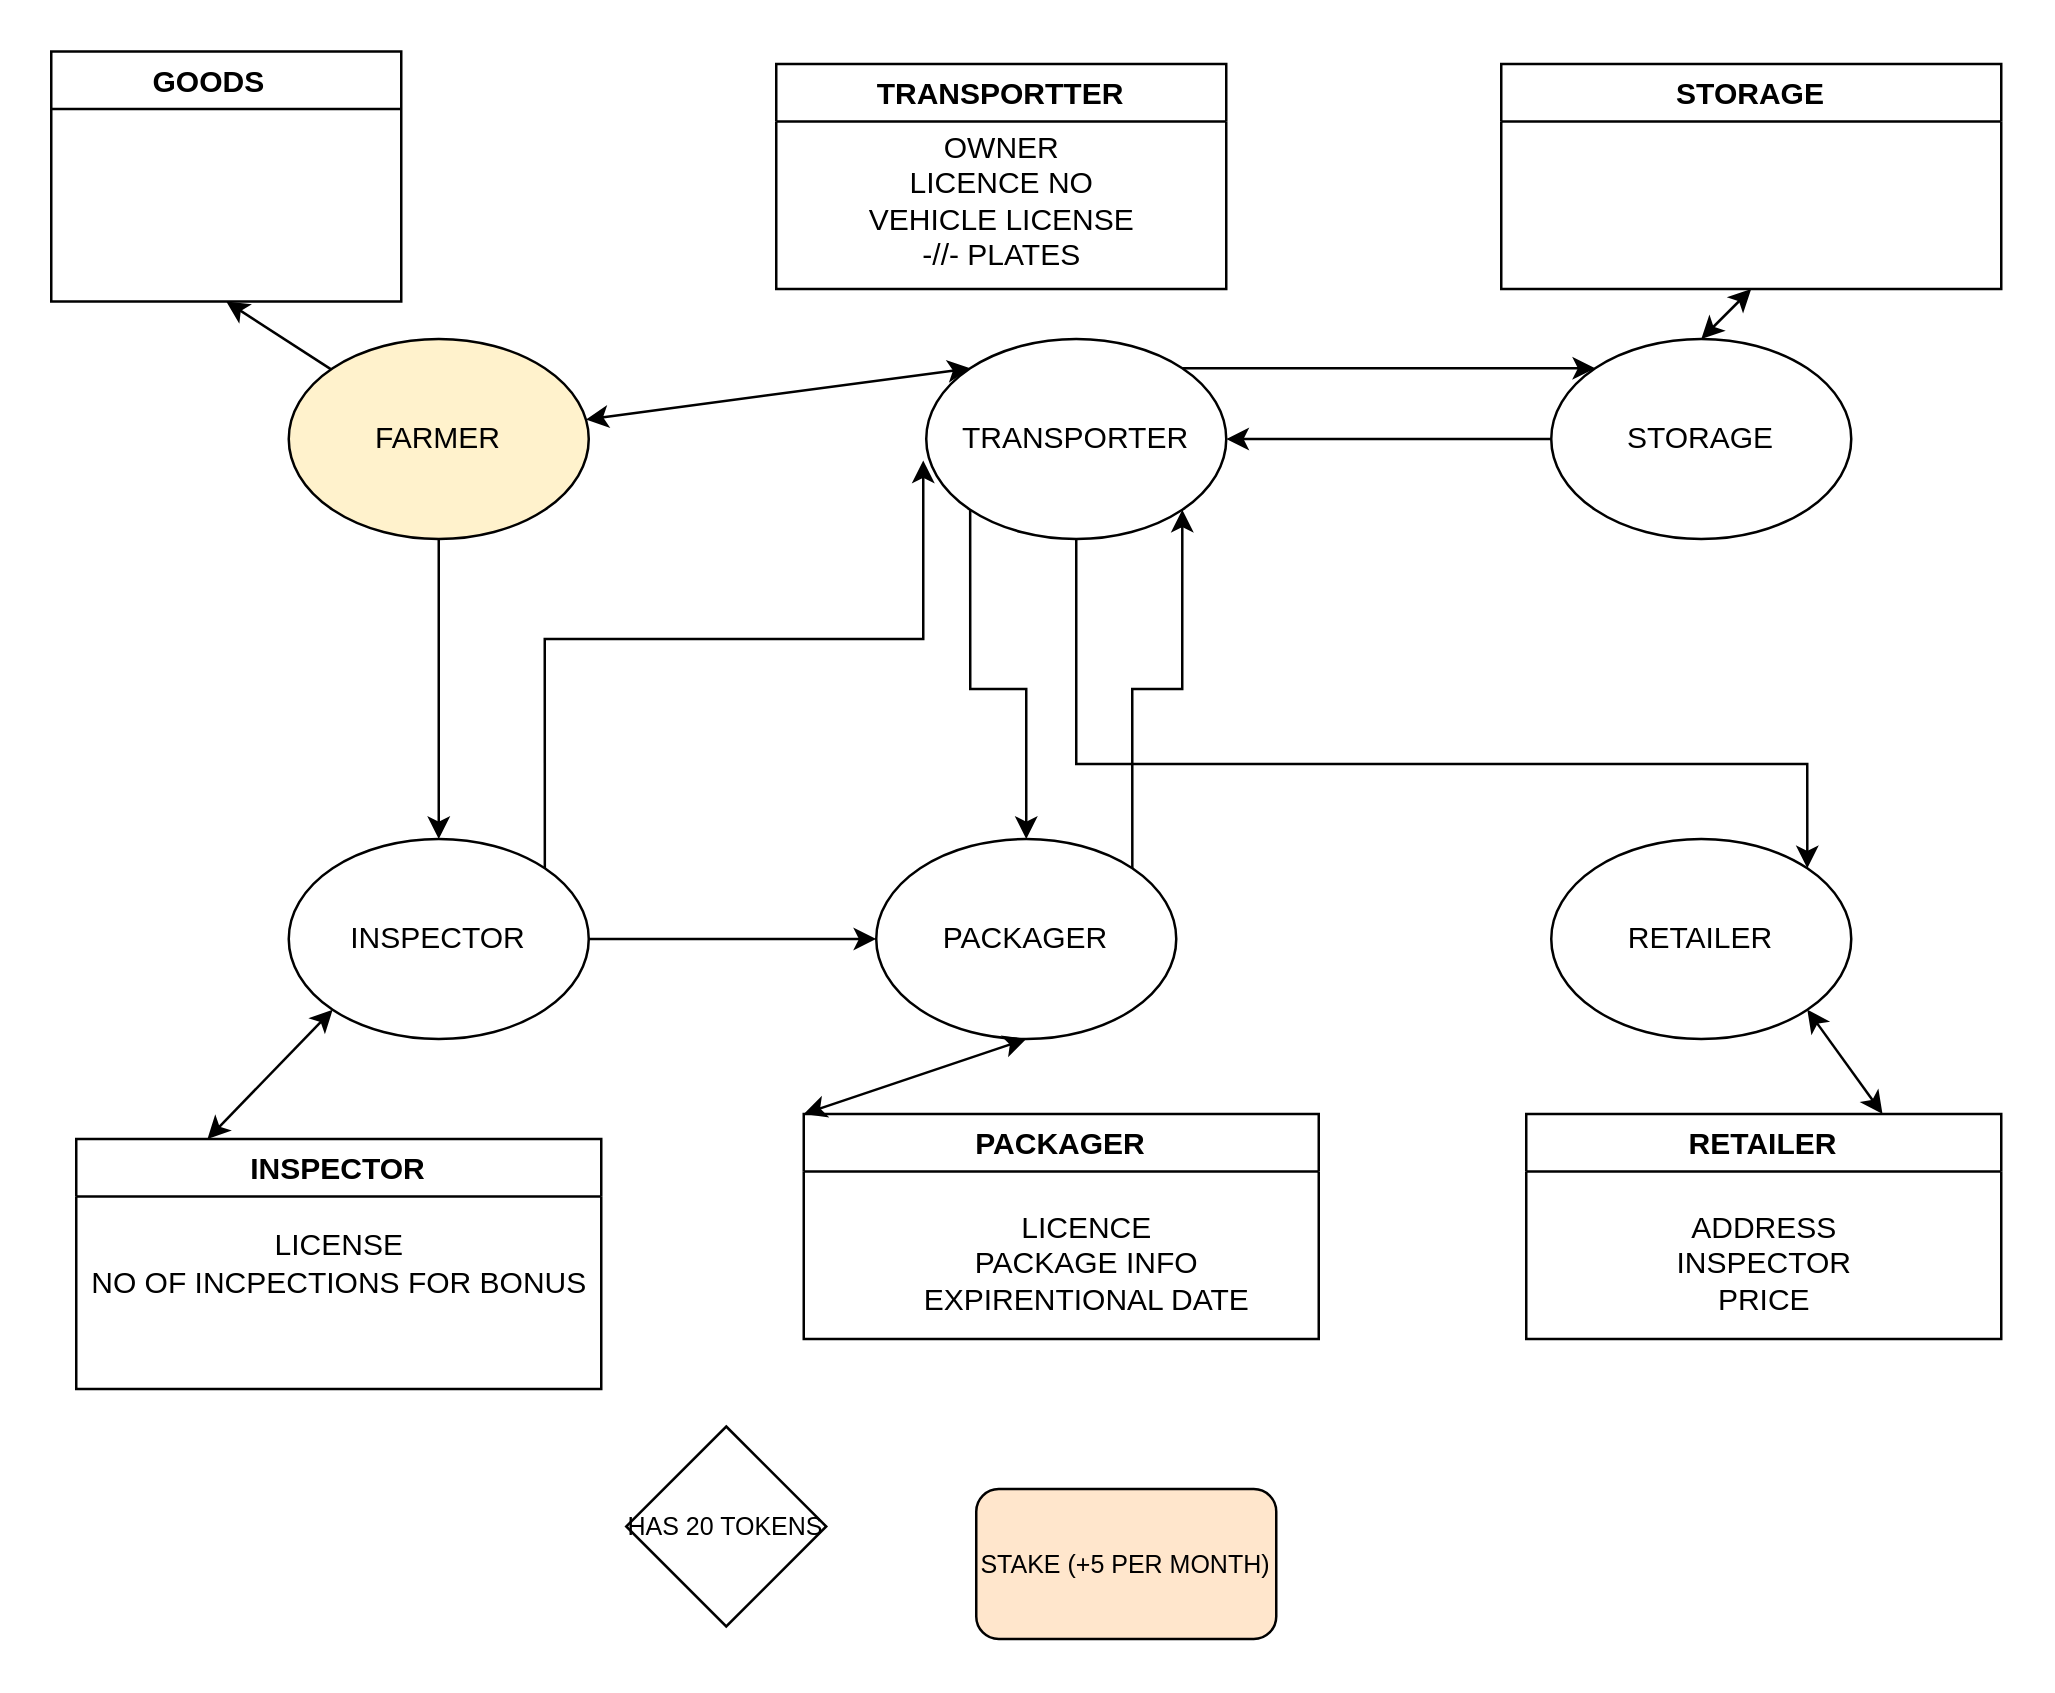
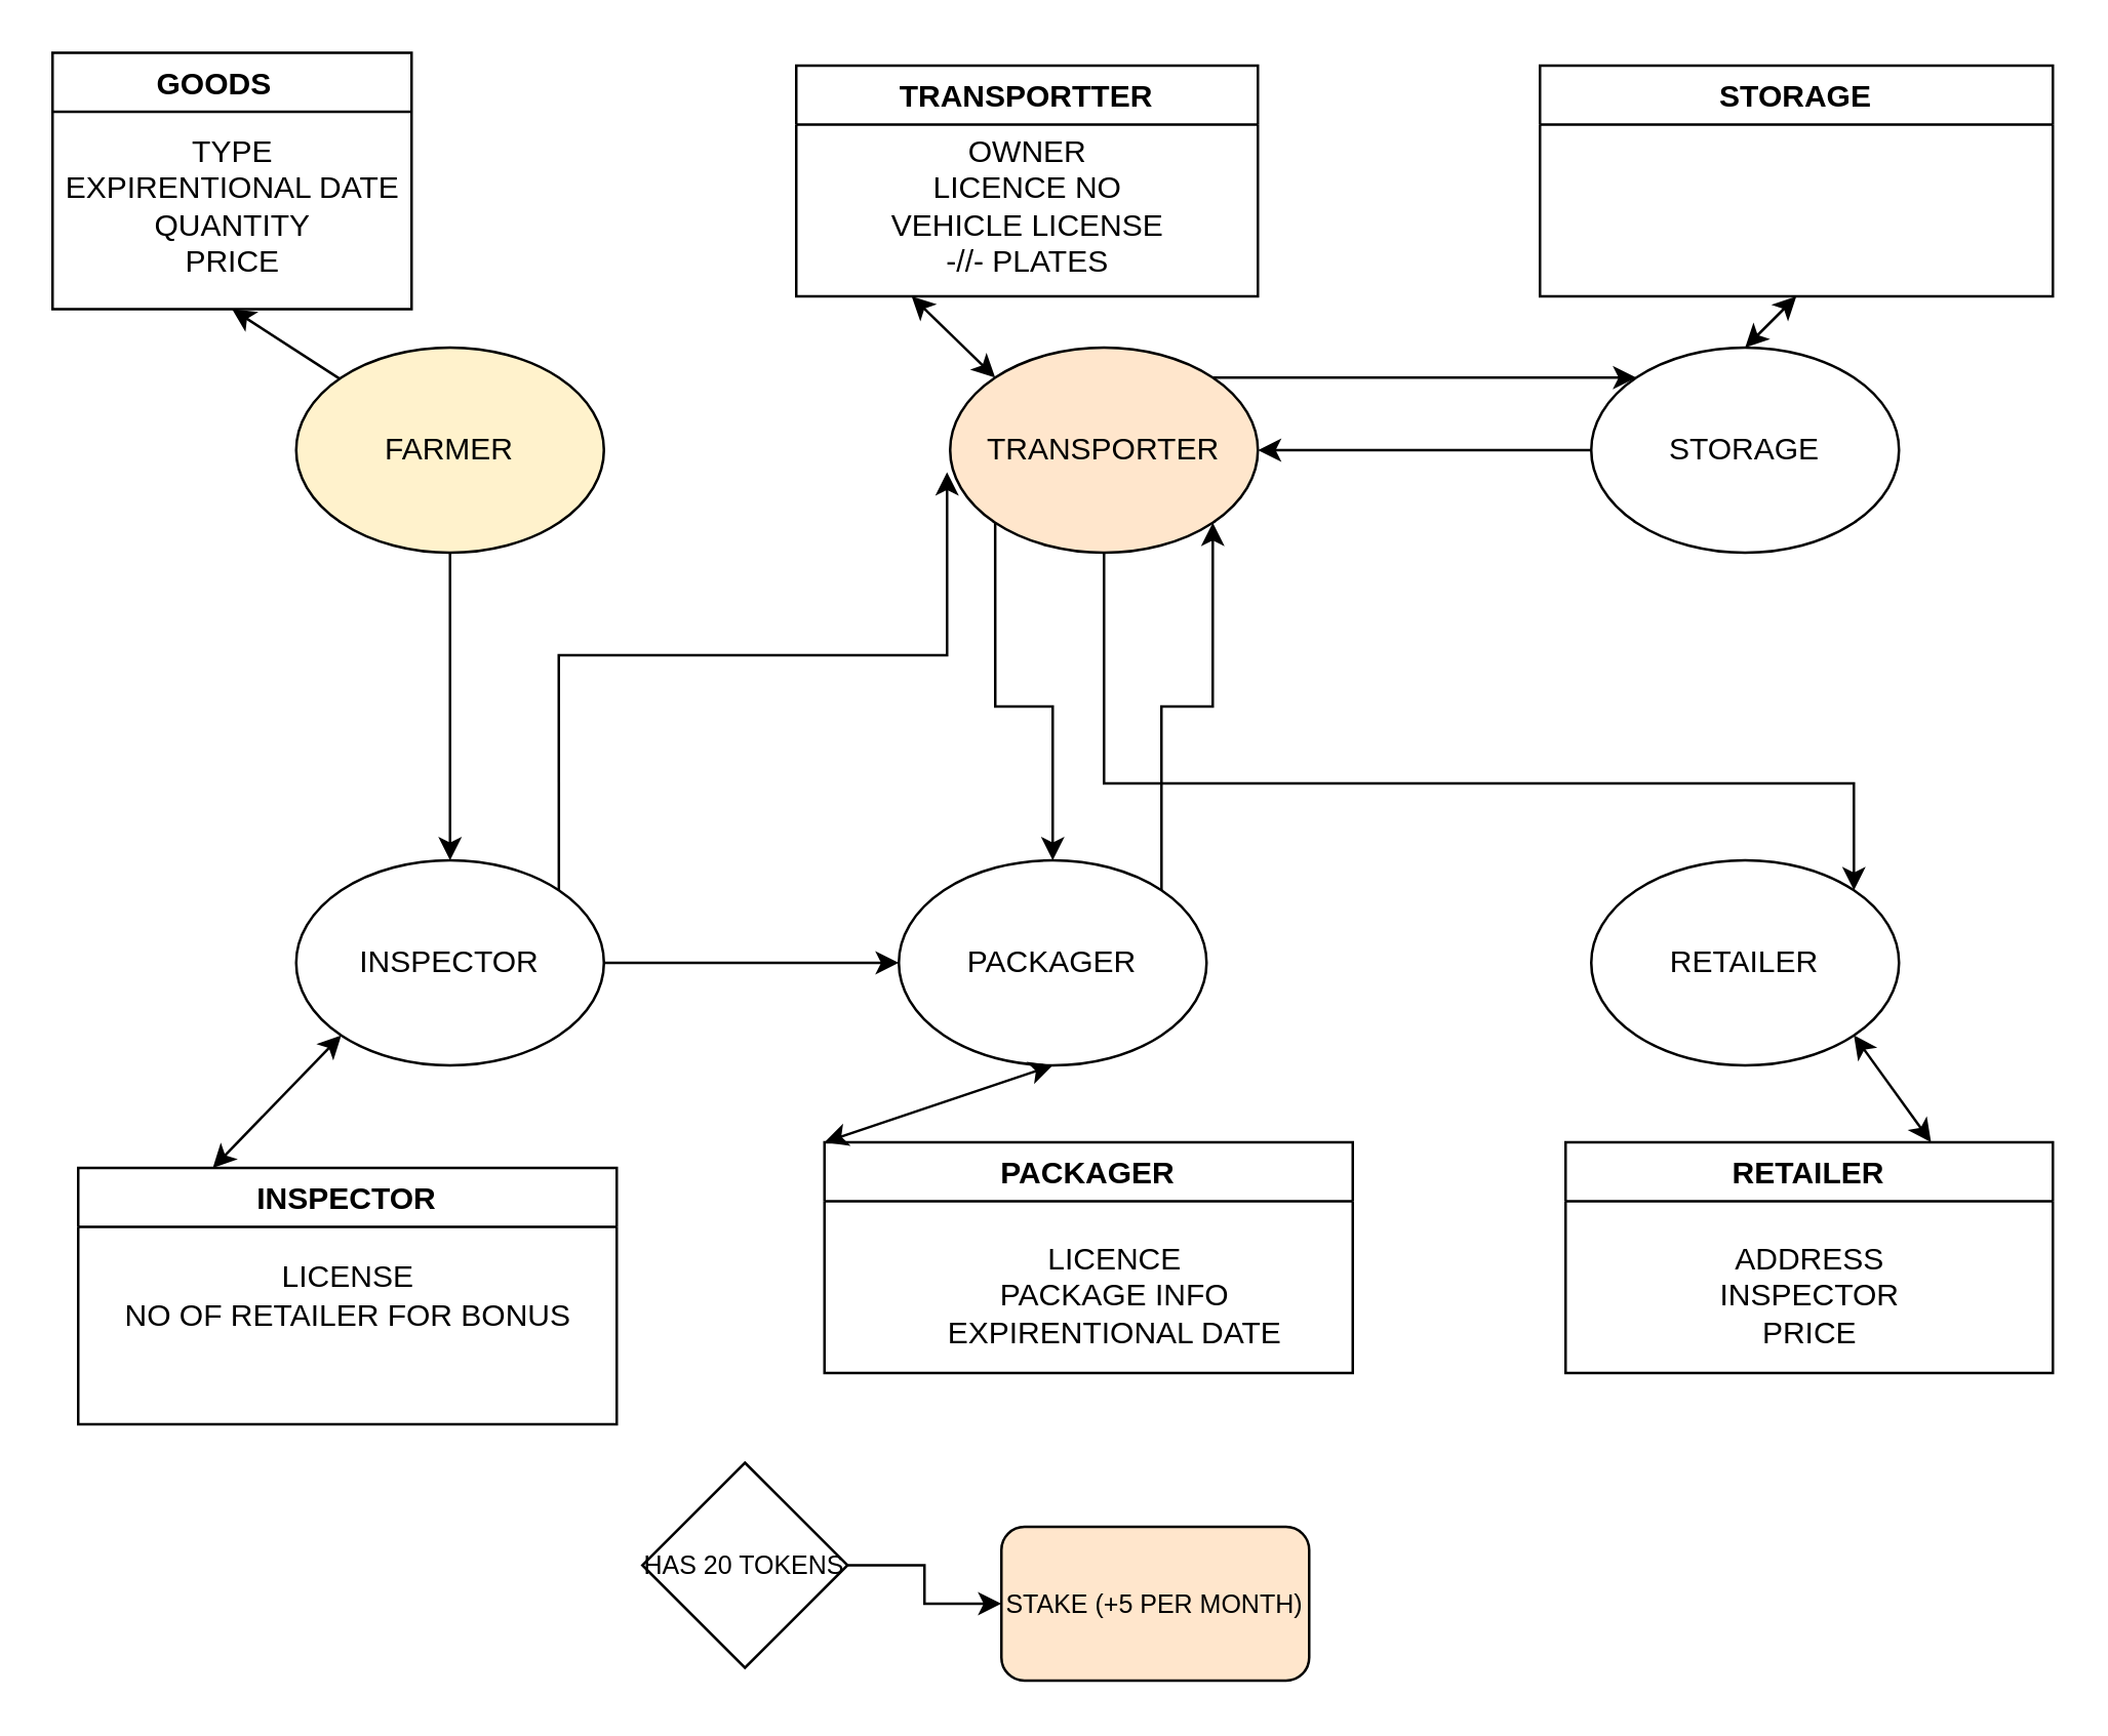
  <mxCell id="0" />
  <mxCell id="1" parent="0" />
+ <mxCell id="2" style="edgeStyle=orthogonalEdgeStyle;rounded=0;orthogonalLoop=1;jettySize=auto;html=1;exitX=1;exitY=0.5;exitDx=0;exitDy=0;entryX=0;entryY=0.5;entryDx=0;entryDy=0;fontSize=10;" parent="1" source="3" target="4" edge="1"><mxGeometry relative="1" as="geometry" /></mxCell>
  <mxCell id="3" value="HAS 20 TOKENS" style="rhombus;whiteSpace=wrap;html=1;fontSize=10;" parent="1" vertex="1"><mxGeometry x="250" y="570" width="80" height="80" as="geometry" /></mxCell>
  <mxCell id="4" value="STAKE (+5 PER MONTH)" style="rounded=1;whiteSpace=wrap;html=1;fontSize=10;fillColor=#ffe6cc;" parent="1" vertex="1"><mxGeometry x="390" y="595" width="120" height="60" as="geometry" /></mxCell>
  <mxCell id="5" style="edgeStyle=orthogonalEdgeStyle;rounded=0;orthogonalLoop=1;jettySize=auto;html=1;exitX=1;exitY=0;exitDx=0;exitDy=0;entryX=1;entryY=1;entryDx=0;entryDy=0;" edge="1" parent="1" source="6" target="16"><mxGeometry relative="1" as="geometry" /></mxCell>
  <mxCell id="6" value="PACKAGER" style="ellipse;whiteSpace=wrap;html=1;" vertex="1" parent="1"><mxGeometry x="350" y="335" width="120" height="80" as="geometry" /></mxCell>
  <mxCell id="7" value="RETAILER" style="ellipse;whiteSpace=wrap;html=1;" vertex="1" parent="1"><mxGeometry x="620" y="335" width="120" height="80" as="geometry" /></mxCell>
  <mxCell id="8" style="edgeStyle=orthogonalEdgeStyle;rounded=0;orthogonalLoop=1;jettySize=auto;html=1;exitX=1;exitY=0.5;exitDx=0;exitDy=0;entryX=0;entryY=0.5;entryDx=0;entryDy=0;" edge="1" parent="1" source="10" target="6"><mxGeometry relative="1" as="geometry" /></mxCell>
  <mxCell id="9" style="edgeStyle=orthogonalEdgeStyle;rounded=0;orthogonalLoop=1;jettySize=auto;html=1;exitX=1;exitY=0;exitDx=0;exitDy=0;entryX=-0.01;entryY=0.607;entryDx=0;entryDy=0;entryPerimeter=0;" edge="1" parent="1" source="10" target="16"><mxGeometry relative="1" as="geometry"><Array as="points"><mxPoint x="217" y="255" /><mxPoint x="369" y="255" /></Array></mxGeometry></mxCell>
  <mxCell id="10" value="INSPECTOR" style="ellipse;whiteSpace=wrap;html=1;" vertex="1" parent="1"><mxGeometry x="115" y="335" width="120" height="80" as="geometry" /></mxCell>
  <mxCell id="11" style="edgeStyle=orthogonalEdgeStyle;rounded=0;orthogonalLoop=1;jettySize=auto;html=1;exitX=0;exitY=0.5;exitDx=0;exitDy=0;entryX=1;entryY=0.5;entryDx=0;entryDy=0;" edge="1" parent="1" source="12" target="16"><mxGeometry relative="1" as="geometry" /></mxCell>
  <mxCell id="12" value="STORAGE" style="ellipse;whiteSpace=wrap;html=1;" vertex="1" parent="1"><mxGeometry x="620" y="135" width="120" height="80" as="geometry" /></mxCell>
  <mxCell id="13" style="edgeStyle=orthogonalEdgeStyle;rounded=0;orthogonalLoop=1;jettySize=auto;html=1;exitX=0.5;exitY=1;exitDx=0;exitDy=0;entryX=1;entryY=0;entryDx=0;entryDy=0;" edge="1" parent="1" source="16" target="7"><mxGeometry relative="1" as="geometry"><Array as="points"><mxPoint x="430" y="305" /><mxPoint x="722" y="305" /></Array></mxGeometry></mxCell>
  <mxCell id="14" style="edgeStyle=orthogonalEdgeStyle;rounded=0;orthogonalLoop=1;jettySize=auto;html=1;exitX=0;exitY=1;exitDx=0;exitDy=0;" edge="1" parent="1" source="16" target="6"><mxGeometry relative="1" as="geometry" /></mxCell>
  <mxCell id="15" style="edgeStyle=orthogonalEdgeStyle;rounded=0;orthogonalLoop=1;jettySize=auto;html=1;exitX=1;exitY=0;exitDx=0;exitDy=0;entryX=0;entryY=0;entryDx=0;entryDy=0;" edge="1" parent="1" source="16" target="12"><mxGeometry relative="1" as="geometry" /></mxCell>
- <mxCell id="16" value="TRANSPORTER" style="ellipse;whiteSpace=wrap;html=1;" vertex="1" parent="1"><mxGeometry x="370" y="135" width="120" height="80" as="geometry" /></mxCell>
+ <mxCell id="16" value="TRANSPORTER" style="ellipse;whiteSpace=wrap;html=1;fillColor=#ffe6cc;" vertex="1" parent="1"><mxGeometry x="370" y="135" width="120" height="80" as="geometry" /></mxCell>
  <mxCell id="17" style="edgeStyle=orthogonalEdgeStyle;rounded=0;orthogonalLoop=1;jettySize=auto;html=1;exitX=0.5;exitY=1;exitDx=0;exitDy=0;entryX=0.5;entryY=0;entryDx=0;entryDy=0;" edge="1" parent="1" source="18" target="10"><mxGeometry relative="1" as="geometry" /></mxCell>
  <mxCell id="18" value="&lt;div&gt;FARMER&lt;/div&gt;" style="ellipse;whiteSpace=wrap;html=1;fillColor=#fff2cc;" vertex="1" parent="1"><mxGeometry x="115" y="135" width="120" height="80" as="geometry" /></mxCell>
  <mxCell id="19" value="" style="endArrow=none;startArrow=classic;html=1;rounded=0;exitX=0.5;exitY=1;exitDx=0;exitDy=0;" edge="1" parent="1" source="20" target="18"><mxGeometry width="50" height="50" relative="1" as="geometry"><mxPoint x="135" y="85" as="sourcePoint" /><mxPoint x="390" y="295" as="targetPoint" /></mxGeometry></mxCell>
  <mxCell id="20" value="GOODS    " style="swimlane;" vertex="1" parent="1"><mxGeometry x="20" y="20" width="140" height="100" as="geometry"><mxRectangle x="60" y="30" width="90" height="23" as="alternateBounds" /></mxGeometry></mxCell>
+ <mxCell id="21" value="&lt;div&gt;TYPE&lt;/div&gt;&lt;div&gt;EXPIRENTIONAL DATE&lt;/div&gt;&lt;div&gt;QUANTITY&lt;/div&gt;&lt;div&gt;PRICE&lt;br&gt;&lt;/div&gt;" style="text;html=1;align=center;verticalAlign=middle;resizable=0;points=[];autosize=1;strokeColor=none;fillColor=none;" vertex="1" parent="20"><mxGeometry y="30" width="140" height="60" as="geometry" /></mxCell>
  <mxCell id="22" value="TRANSPORTTER" style="swimlane;" vertex="1" parent="1"><mxGeometry x="310" y="25" width="180" height="90" as="geometry" /></mxCell>
  <mxCell id="23" value="&lt;div&gt;&lt;div&gt;&lt;br&gt;&lt;/div&gt;&lt;div&gt;&lt;br&gt;&lt;/div&gt;&lt;div&gt;OWNER&lt;/div&gt;&lt;div&gt;LICENCE NO&lt;/div&gt;&lt;/div&gt;&lt;div&gt;VEHICLE LICENSE&lt;/div&gt;&lt;div&gt;-//- PLATES&lt;/div&gt;&lt;div&gt;&lt;br&gt;&lt;/div&gt;&lt;div&gt;&lt;br&gt;&lt;/div&gt;" style="text;html=1;align=center;verticalAlign=middle;resizable=0;points=[];autosize=1;strokeColor=none;fillColor=none;" vertex="1" parent="22"><mxGeometry x="25" y="-5" width="130" height="120" as="geometry" /></mxCell>
- <mxCell id="24" value="" style="endArrow=classic;startArrow=classic;html=1;rounded=0;exitX=0;exitY=0;exitDx=0;exitDy=0;" edge="1" parent="1" source="16" target="18"><mxGeometry width="50" height="50" relative="1" as="geometry"><mxPoint x="340" y="345" as="sourcePoint" /><mxPoint x="390" y="295" as="targetPoint" /></mxGeometry></mxCell>
+ <mxCell id="24" value="" style="endArrow=classic;startArrow=classic;html=1;rounded=0;exitX=0;exitY=0;exitDx=0;exitDy=0;entryX=0.25;entryY=1;entryDx=0;entryDy=0;" edge="1" parent="1" source="16" target="22"><mxGeometry width="50" height="50" relative="1" as="geometry"><mxPoint x="340" y="345" as="sourcePoint" /><mxPoint x="390" y="295" as="targetPoint" /></mxGeometry></mxCell>
  <mxCell id="25" value="STORAGE" style="swimlane;" vertex="1" parent="1"><mxGeometry x="600" y="25" width="200" height="90" as="geometry" /></mxCell>
  <mxCell id="26" value="" style="endArrow=classic;startArrow=classic;html=1;rounded=0;exitX=0.5;exitY=0;exitDx=0;exitDy=0;entryX=0.5;entryY=1;entryDx=0;entryDy=0;" edge="1" parent="1" source="12" target="25"><mxGeometry width="50" height="50" relative="1" as="geometry"><mxPoint x="340" y="345" as="sourcePoint" /><mxPoint x="390" y="295" as="targetPoint" /></mxGeometry></mxCell>
  <mxCell id="27" value="INSPECTOR" style="swimlane;" vertex="1" parent="1"><mxGeometry x="30" y="455" width="210" height="100" as="geometry" /></mxCell>
- <mxCell id="28" value="&lt;div&gt;LICENSE&lt;/div&gt;&lt;div&gt;NO OF INCPECTIONS FOR BONUS&lt;br&gt;&lt;/div&gt;" style="text;html=1;align=center;verticalAlign=middle;resizable=0;points=[];autosize=1;strokeColor=none;fillColor=none;" vertex="1" parent="27"><mxGeometry y="35" width="210" height="30" as="geometry" /></mxCell>
+ <mxCell id="28" value="&lt;div&gt;LICENSE&lt;/div&gt;&lt;div&gt;NO OF RETAILER FOR BONUS&lt;br&gt;&lt;/div&gt;" style="text;html=1;align=center;verticalAlign=middle;resizable=0;points=[];autosize=1;strokeColor=none;fillColor=none;" vertex="1" parent="27"><mxGeometry y="35" width="210" height="30" as="geometry" /></mxCell>
  <mxCell id="29" value="" style="endArrow=classic;startArrow=classic;html=1;rounded=0;exitX=0;exitY=1;exitDx=0;exitDy=0;entryX=0.25;entryY=0;entryDx=0;entryDy=0;" edge="1" parent="1" source="10" target="27"><mxGeometry width="50" height="50" relative="1" as="geometry"><mxPoint x="340" y="345" as="sourcePoint" /><mxPoint x="390" y="295" as="targetPoint" /></mxGeometry></mxCell>
  <mxCell id="30" value="PACKAGER" style="swimlane;" vertex="1" parent="1"><mxGeometry x="321" y="445" width="206" height="90" as="geometry" /></mxCell>
  <mxCell id="31" value="&lt;div&gt;LICENCE&lt;/div&gt;&lt;div&gt;PACKAGE INFO&lt;/div&gt;&lt;div&gt;EXPIRENTIONAL DATE&lt;br&gt;&lt;/div&gt;" style="text;html=1;align=center;verticalAlign=middle;resizable=0;points=[];autosize=1;strokeColor=none;fillColor=none;" vertex="1" parent="30"><mxGeometry x="43" y="35" width="140" height="50" as="geometry" /></mxCell>
  <mxCell id="32" value="" style="endArrow=classic;startArrow=classic;html=1;rounded=0;exitX=0;exitY=0;exitDx=0;exitDy=0;entryX=0.5;entryY=1;entryDx=0;entryDy=0;" edge="1" parent="1" source="30" target="6"><mxGeometry width="50" height="50" relative="1" as="geometry"><mxPoint x="340" y="345" as="sourcePoint" /><mxPoint x="390" y="295" as="targetPoint" /></mxGeometry></mxCell>
  <mxCell id="33" value="RETAILER" style="swimlane;" vertex="1" parent="1"><mxGeometry x="610" y="445" width="190" height="90" as="geometry" /></mxCell>
  <mxCell id="34" value="&lt;div&gt;ADDRESS&lt;/div&gt;&lt;div&gt;INSPECTOR&lt;/div&gt;&lt;div&gt;PRICE&lt;br&gt;&lt;/div&gt;" style="text;html=1;align=center;verticalAlign=middle;resizable=0;points=[];autosize=1;strokeColor=none;fillColor=none;" vertex="1" parent="33"><mxGeometry x="60" y="35" width="70" height="50" as="geometry" /></mxCell>
  <mxCell id="35" value="" style="endArrow=classic;startArrow=classic;html=1;rounded=0;exitX=0.75;exitY=0;exitDx=0;exitDy=0;entryX=1;entryY=1;entryDx=0;entryDy=0;" edge="1" parent="1" source="33" target="7"><mxGeometry width="50" height="50" relative="1" as="geometry"><mxPoint x="340" y="345" as="sourcePoint" /><mxPoint x="390" y="295" as="targetPoint" /></mxGeometry></mxCell>
